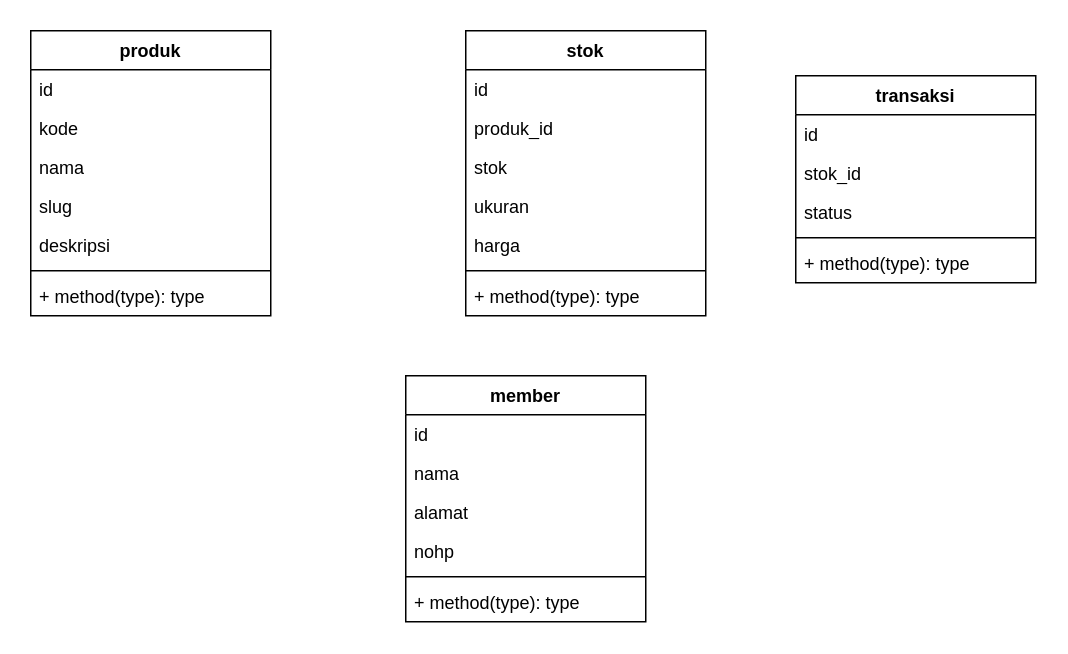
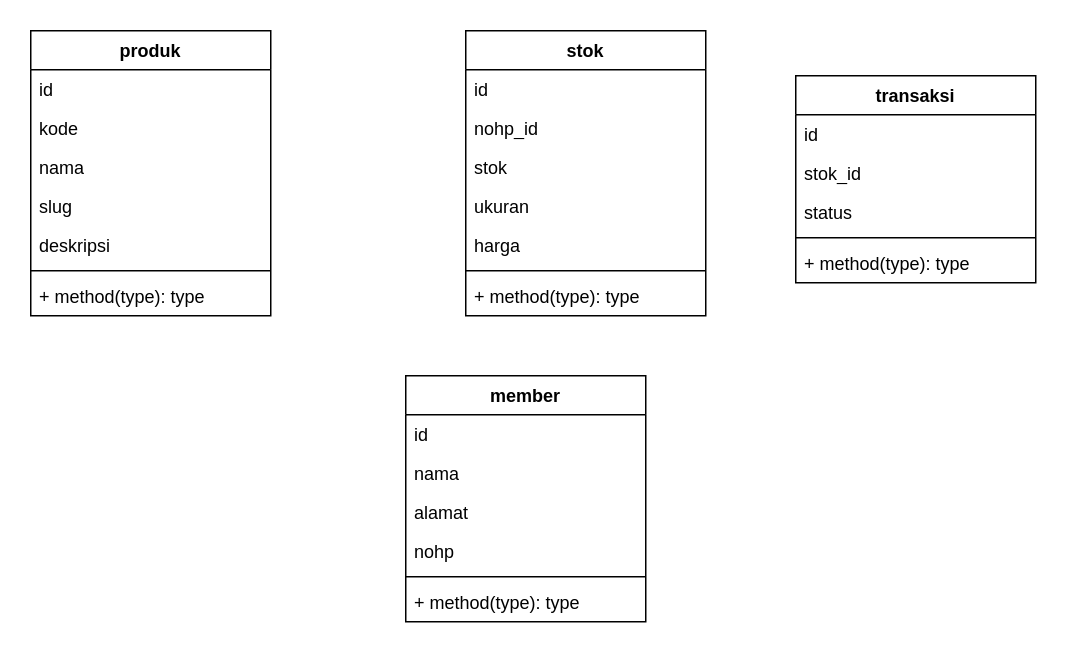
  <mxCell id="0" />
  <mxCell id="1" parent="0" />
  <mxCell id="2" value="produk" style="swimlane;fontStyle=1;align=center;verticalAlign=top;childLayout=stackLayout;horizontal=1;startSize=26;horizontalStack=0;resizeParent=1;resizeParentMax=0;resizeLast=0;collapsible=1;marginBottom=0;whiteSpace=wrap;html=1;" vertex="1" parent="1"><mxGeometry x="20" y="20" width="160" height="190" as="geometry" /></mxCell>
  <mxCell id="3" value="id" style="text;strokeColor=none;fillColor=none;align=left;verticalAlign=top;spacingLeft=4;spacingRight=4;overflow=hidden;rotatable=0;points=[[0,0.5],[1,0.5]];portConstraint=eastwest;whiteSpace=wrap;html=1;" vertex="1" parent="2"><mxGeometry y="26" width="160" height="26" as="geometry" /></mxCell>
  <mxCell id="4" value="kode" style="text;strokeColor=none;fillColor=none;align=left;verticalAlign=top;spacingLeft=4;spacingRight=4;overflow=hidden;rotatable=0;points=[[0,0.5],[1,0.5]];portConstraint=eastwest;whiteSpace=wrap;html=1;" vertex="1" parent="2"><mxGeometry y="52" width="160" height="26" as="geometry" /></mxCell>
  <mxCell id="5" value="nama" style="text;strokeColor=none;fillColor=none;align=left;verticalAlign=top;spacingLeft=4;spacingRight=4;overflow=hidden;rotatable=0;points=[[0,0.5],[1,0.5]];portConstraint=eastwest;whiteSpace=wrap;html=1;" vertex="1" parent="2"><mxGeometry y="78" width="160" height="26" as="geometry" /></mxCell>
  <mxCell id="6" value="slug" style="text;strokeColor=none;fillColor=none;align=left;verticalAlign=top;spacingLeft=4;spacingRight=4;overflow=hidden;rotatable=0;points=[[0,0.5],[1,0.5]];portConstraint=eastwest;whiteSpace=wrap;html=1;" vertex="1" parent="2"><mxGeometry y="104" width="160" height="26" as="geometry" /></mxCell>
  <mxCell id="7" value="deskripsi" style="text;strokeColor=none;fillColor=none;align=left;verticalAlign=top;spacingLeft=4;spacingRight=4;overflow=hidden;rotatable=0;points=[[0,0.5],[1,0.5]];portConstraint=eastwest;whiteSpace=wrap;html=1;" vertex="1" parent="2"><mxGeometry y="130" width="160" height="26" as="geometry" /></mxCell>
  <mxCell id="8" value="" style="line;strokeWidth=1;fillColor=none;align=left;verticalAlign=middle;spacingTop=-1;spacingLeft=3;spacingRight=3;rotatable=0;labelPosition=right;points=[];portConstraint=eastwest;strokeColor=inherit;" vertex="1" parent="2"><mxGeometry y="156" width="160" height="8" as="geometry" /></mxCell>
  <mxCell id="9" value="+ method(type): type" style="text;strokeColor=none;fillColor=none;align=left;verticalAlign=top;spacingLeft=4;spacingRight=4;overflow=hidden;rotatable=0;points=[[0,0.5],[1,0.5]];portConstraint=eastwest;whiteSpace=wrap;html=1;" vertex="1" parent="2"><mxGeometry y="164" width="160" height="26" as="geometry" /></mxCell>
  <mxCell id="10" value="stok" style="swimlane;fontStyle=1;align=center;verticalAlign=top;childLayout=stackLayout;horizontal=1;startSize=26;horizontalStack=0;resizeParent=1;resizeParentMax=0;resizeLast=0;collapsible=1;marginBottom=0;whiteSpace=wrap;html=1;" vertex="1" parent="1"><mxGeometry x="310" y="20" width="160" height="190" as="geometry" /></mxCell>
  <mxCell id="11" value="id" style="text;strokeColor=none;fillColor=none;align=left;verticalAlign=top;spacingLeft=4;spacingRight=4;overflow=hidden;rotatable=0;points=[[0,0.5],[1,0.5]];portConstraint=eastwest;whiteSpace=wrap;html=1;" vertex="1" parent="10"><mxGeometry y="26" width="160" height="26" as="geometry" /></mxCell>
- <mxCell id="12" value="produk_id" style="text;strokeColor=none;fillColor=none;align=left;verticalAlign=top;spacingLeft=4;spacingRight=4;overflow=hidden;rotatable=0;points=[[0,0.5],[1,0.5]];portConstraint=eastwest;whiteSpace=wrap;html=1;" vertex="1" parent="10"><mxGeometry y="52" width="160" height="26" as="geometry" /></mxCell>
+ <mxCell id="12" value="nohp_id" style="text;strokeColor=none;fillColor=none;align=left;verticalAlign=top;spacingLeft=4;spacingRight=4;overflow=hidden;rotatable=0;points=[[0,0.5],[1,0.5]];portConstraint=eastwest;whiteSpace=wrap;html=1;" vertex="1" parent="10"><mxGeometry y="52" width="160" height="26" as="geometry" /></mxCell>
  <mxCell id="13" value="stok" style="text;strokeColor=none;fillColor=none;align=left;verticalAlign=top;spacingLeft=4;spacingRight=4;overflow=hidden;rotatable=0;points=[[0,0.5],[1,0.5]];portConstraint=eastwest;whiteSpace=wrap;html=1;" vertex="1" parent="10"><mxGeometry y="78" width="160" height="26" as="geometry" /></mxCell>
  <mxCell id="14" value="ukuran" style="text;strokeColor=none;fillColor=none;align=left;verticalAlign=top;spacingLeft=4;spacingRight=4;overflow=hidden;rotatable=0;points=[[0,0.5],[1,0.5]];portConstraint=eastwest;whiteSpace=wrap;html=1;" vertex="1" parent="10"><mxGeometry y="104" width="160" height="26" as="geometry" /></mxCell>
  <mxCell id="15" value="harga" style="text;strokeColor=none;fillColor=none;align=left;verticalAlign=top;spacingLeft=4;spacingRight=4;overflow=hidden;rotatable=0;points=[[0,0.5],[1,0.5]];portConstraint=eastwest;whiteSpace=wrap;html=1;" vertex="1" parent="10"><mxGeometry y="130" width="160" height="26" as="geometry" /></mxCell>
  <mxCell id="16" value="" style="line;strokeWidth=1;fillColor=none;align=left;verticalAlign=middle;spacingTop=-1;spacingLeft=3;spacingRight=3;rotatable=0;labelPosition=right;points=[];portConstraint=eastwest;strokeColor=inherit;" vertex="1" parent="10"><mxGeometry y="156" width="160" height="8" as="geometry" /></mxCell>
  <mxCell id="17" value="+ method(type): type" style="text;strokeColor=none;fillColor=none;align=left;verticalAlign=top;spacingLeft=4;spacingRight=4;overflow=hidden;rotatable=0;points=[[0,0.5],[1,0.5]];portConstraint=eastwest;whiteSpace=wrap;html=1;" vertex="1" parent="10"><mxGeometry y="164" width="160" height="26" as="geometry" /></mxCell>
  <mxCell id="18" value="transaksi&lt;div&gt;&lt;br&gt;&lt;/div&gt;" style="swimlane;fontStyle=1;align=center;verticalAlign=top;childLayout=stackLayout;horizontal=1;startSize=26;horizontalStack=0;resizeParent=1;resizeParentMax=0;resizeLast=0;collapsible=1;marginBottom=0;whiteSpace=wrap;html=1;" vertex="1" parent="1"><mxGeometry x="530" y="50" width="160" height="138" as="geometry" /></mxCell>
  <mxCell id="19" value="id" style="text;strokeColor=none;fillColor=none;align=left;verticalAlign=top;spacingLeft=4;spacingRight=4;overflow=hidden;rotatable=0;points=[[0,0.5],[1,0.5]];portConstraint=eastwest;whiteSpace=wrap;html=1;" vertex="1" parent="18"><mxGeometry y="26" width="160" height="26" as="geometry" /></mxCell>
  <mxCell id="20" value="stok_id" style="text;strokeColor=none;fillColor=none;align=left;verticalAlign=top;spacingLeft=4;spacingRight=4;overflow=hidden;rotatable=0;points=[[0,0.5],[1,0.5]];portConstraint=eastwest;whiteSpace=wrap;html=1;" vertex="1" parent="18"><mxGeometry y="52" width="160" height="26" as="geometry" /></mxCell>
  <mxCell id="21" value="status" style="text;strokeColor=none;fillColor=none;align=left;verticalAlign=top;spacingLeft=4;spacingRight=4;overflow=hidden;rotatable=0;points=[[0,0.5],[1,0.5]];portConstraint=eastwest;whiteSpace=wrap;html=1;" vertex="1" parent="18"><mxGeometry y="78" width="160" height="26" as="geometry" /></mxCell>
  <mxCell id="22" value="" style="line;strokeWidth=1;fillColor=none;align=left;verticalAlign=middle;spacingTop=-1;spacingLeft=3;spacingRight=3;rotatable=0;labelPosition=right;points=[];portConstraint=eastwest;strokeColor=inherit;" vertex="1" parent="18"><mxGeometry y="104" width="160" height="8" as="geometry" /></mxCell>
  <mxCell id="23" value="+ method(type): type" style="text;strokeColor=none;fillColor=none;align=left;verticalAlign=top;spacingLeft=4;spacingRight=4;overflow=hidden;rotatable=0;points=[[0,0.5],[1,0.5]];portConstraint=eastwest;whiteSpace=wrap;html=1;" vertex="1" parent="18"><mxGeometry y="112" width="160" height="26" as="geometry" /></mxCell>
  <mxCell id="24" value="member" style="swimlane;fontStyle=1;align=center;verticalAlign=top;childLayout=stackLayout;horizontal=1;startSize=26;horizontalStack=0;resizeParent=1;resizeParentMax=0;resizeLast=0;collapsible=1;marginBottom=0;whiteSpace=wrap;html=1;" vertex="1" parent="1"><mxGeometry x="270" y="250" width="160" height="164" as="geometry" /></mxCell>
  <mxCell id="25" value="id" style="text;strokeColor=none;fillColor=none;align=left;verticalAlign=top;spacingLeft=4;spacingRight=4;overflow=hidden;rotatable=0;points=[[0,0.5],[1,0.5]];portConstraint=eastwest;whiteSpace=wrap;html=1;" vertex="1" parent="24"><mxGeometry y="26" width="160" height="26" as="geometry" /></mxCell>
  <mxCell id="26" value="nama" style="text;strokeColor=none;fillColor=none;align=left;verticalAlign=top;spacingLeft=4;spacingRight=4;overflow=hidden;rotatable=0;points=[[0,0.5],[1,0.5]];portConstraint=eastwest;whiteSpace=wrap;html=1;" vertex="1" parent="24"><mxGeometry y="52" width="160" height="26" as="geometry" /></mxCell>
  <mxCell id="27" value="alamat" style="text;strokeColor=none;fillColor=none;align=left;verticalAlign=top;spacingLeft=4;spacingRight=4;overflow=hidden;rotatable=0;points=[[0,0.5],[1,0.5]];portConstraint=eastwest;whiteSpace=wrap;html=1;" vertex="1" parent="24"><mxGeometry y="78" width="160" height="26" as="geometry" /></mxCell>
  <mxCell id="28" value="nohp" style="text;strokeColor=none;fillColor=none;align=left;verticalAlign=top;spacingLeft=4;spacingRight=4;overflow=hidden;rotatable=0;points=[[0,0.5],[1,0.5]];portConstraint=eastwest;whiteSpace=wrap;html=1;" vertex="1" parent="24"><mxGeometry y="104" width="160" height="26" as="geometry" /></mxCell>
  <mxCell id="29" value="" style="line;strokeWidth=1;fillColor=none;align=left;verticalAlign=middle;spacingTop=-1;spacingLeft=3;spacingRight=3;rotatable=0;labelPosition=right;points=[];portConstraint=eastwest;strokeColor=inherit;" vertex="1" parent="24"><mxGeometry y="130" width="160" height="8" as="geometry" /></mxCell>
  <mxCell id="30" value="+ method(type): type" style="text;strokeColor=none;fillColor=none;align=left;verticalAlign=top;spacingLeft=4;spacingRight=4;overflow=hidden;rotatable=0;points=[[0,0.5],[1,0.5]];portConstraint=eastwest;whiteSpace=wrap;html=1;" vertex="1" parent="24"><mxGeometry y="138" width="160" height="26" as="geometry" /></mxCell>
